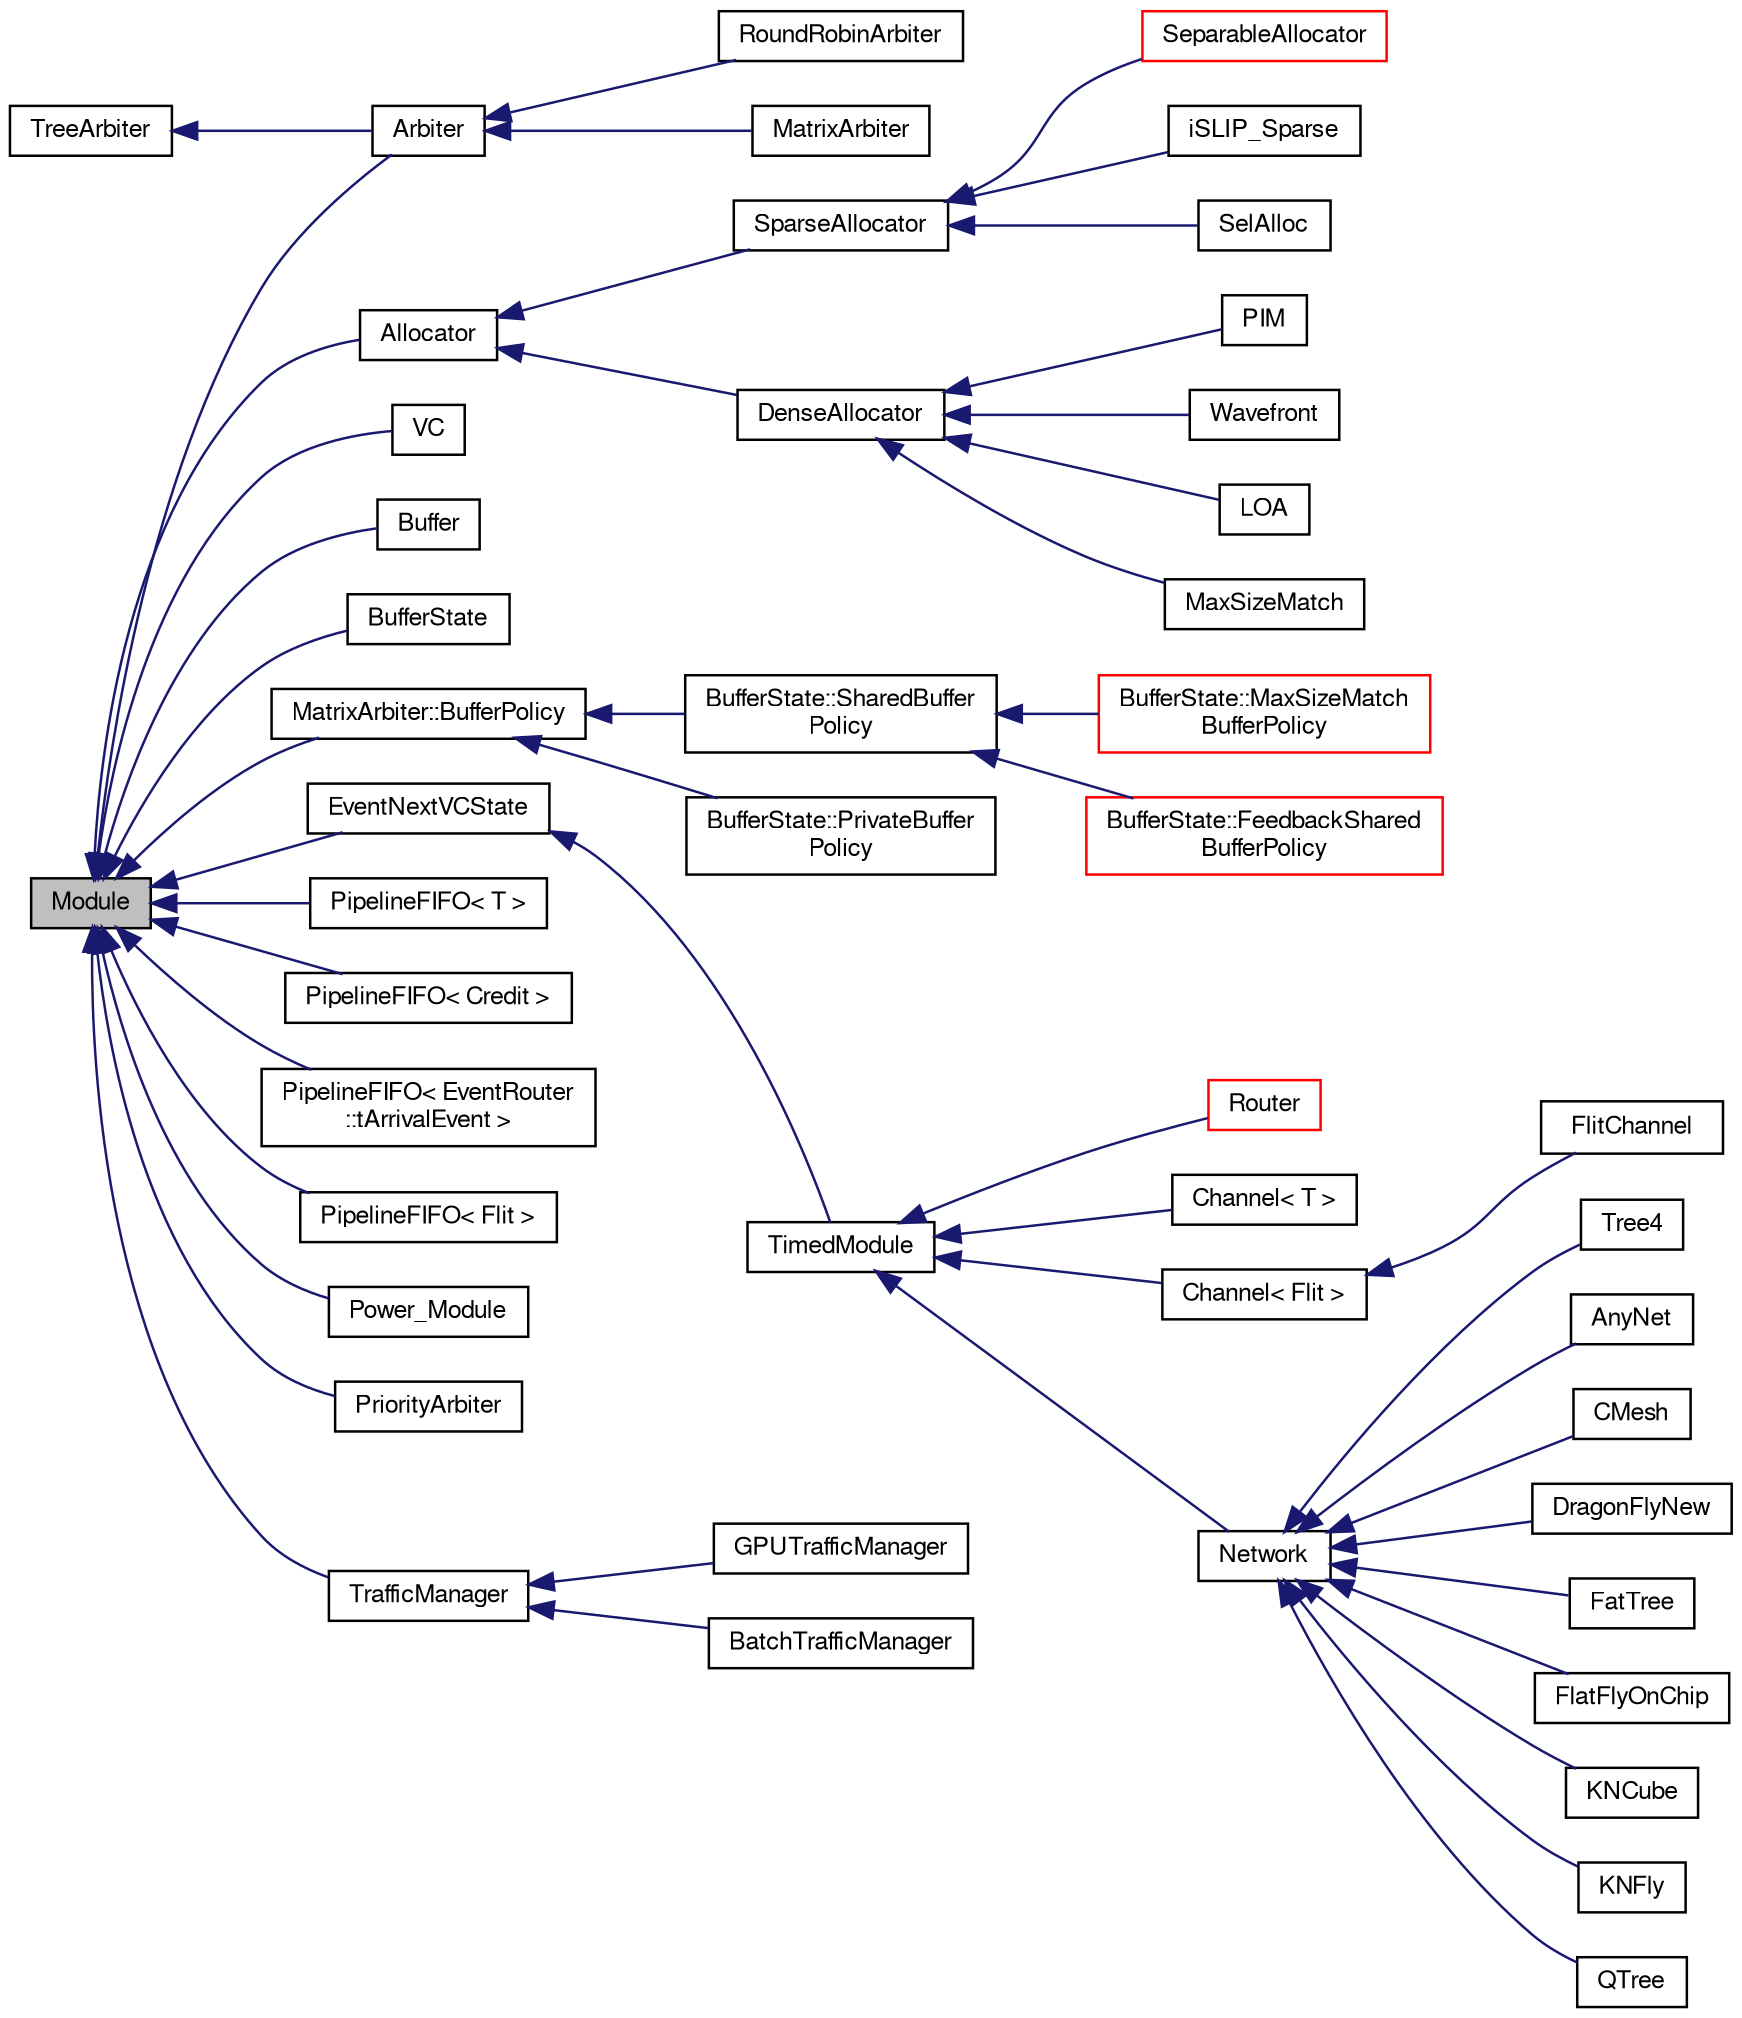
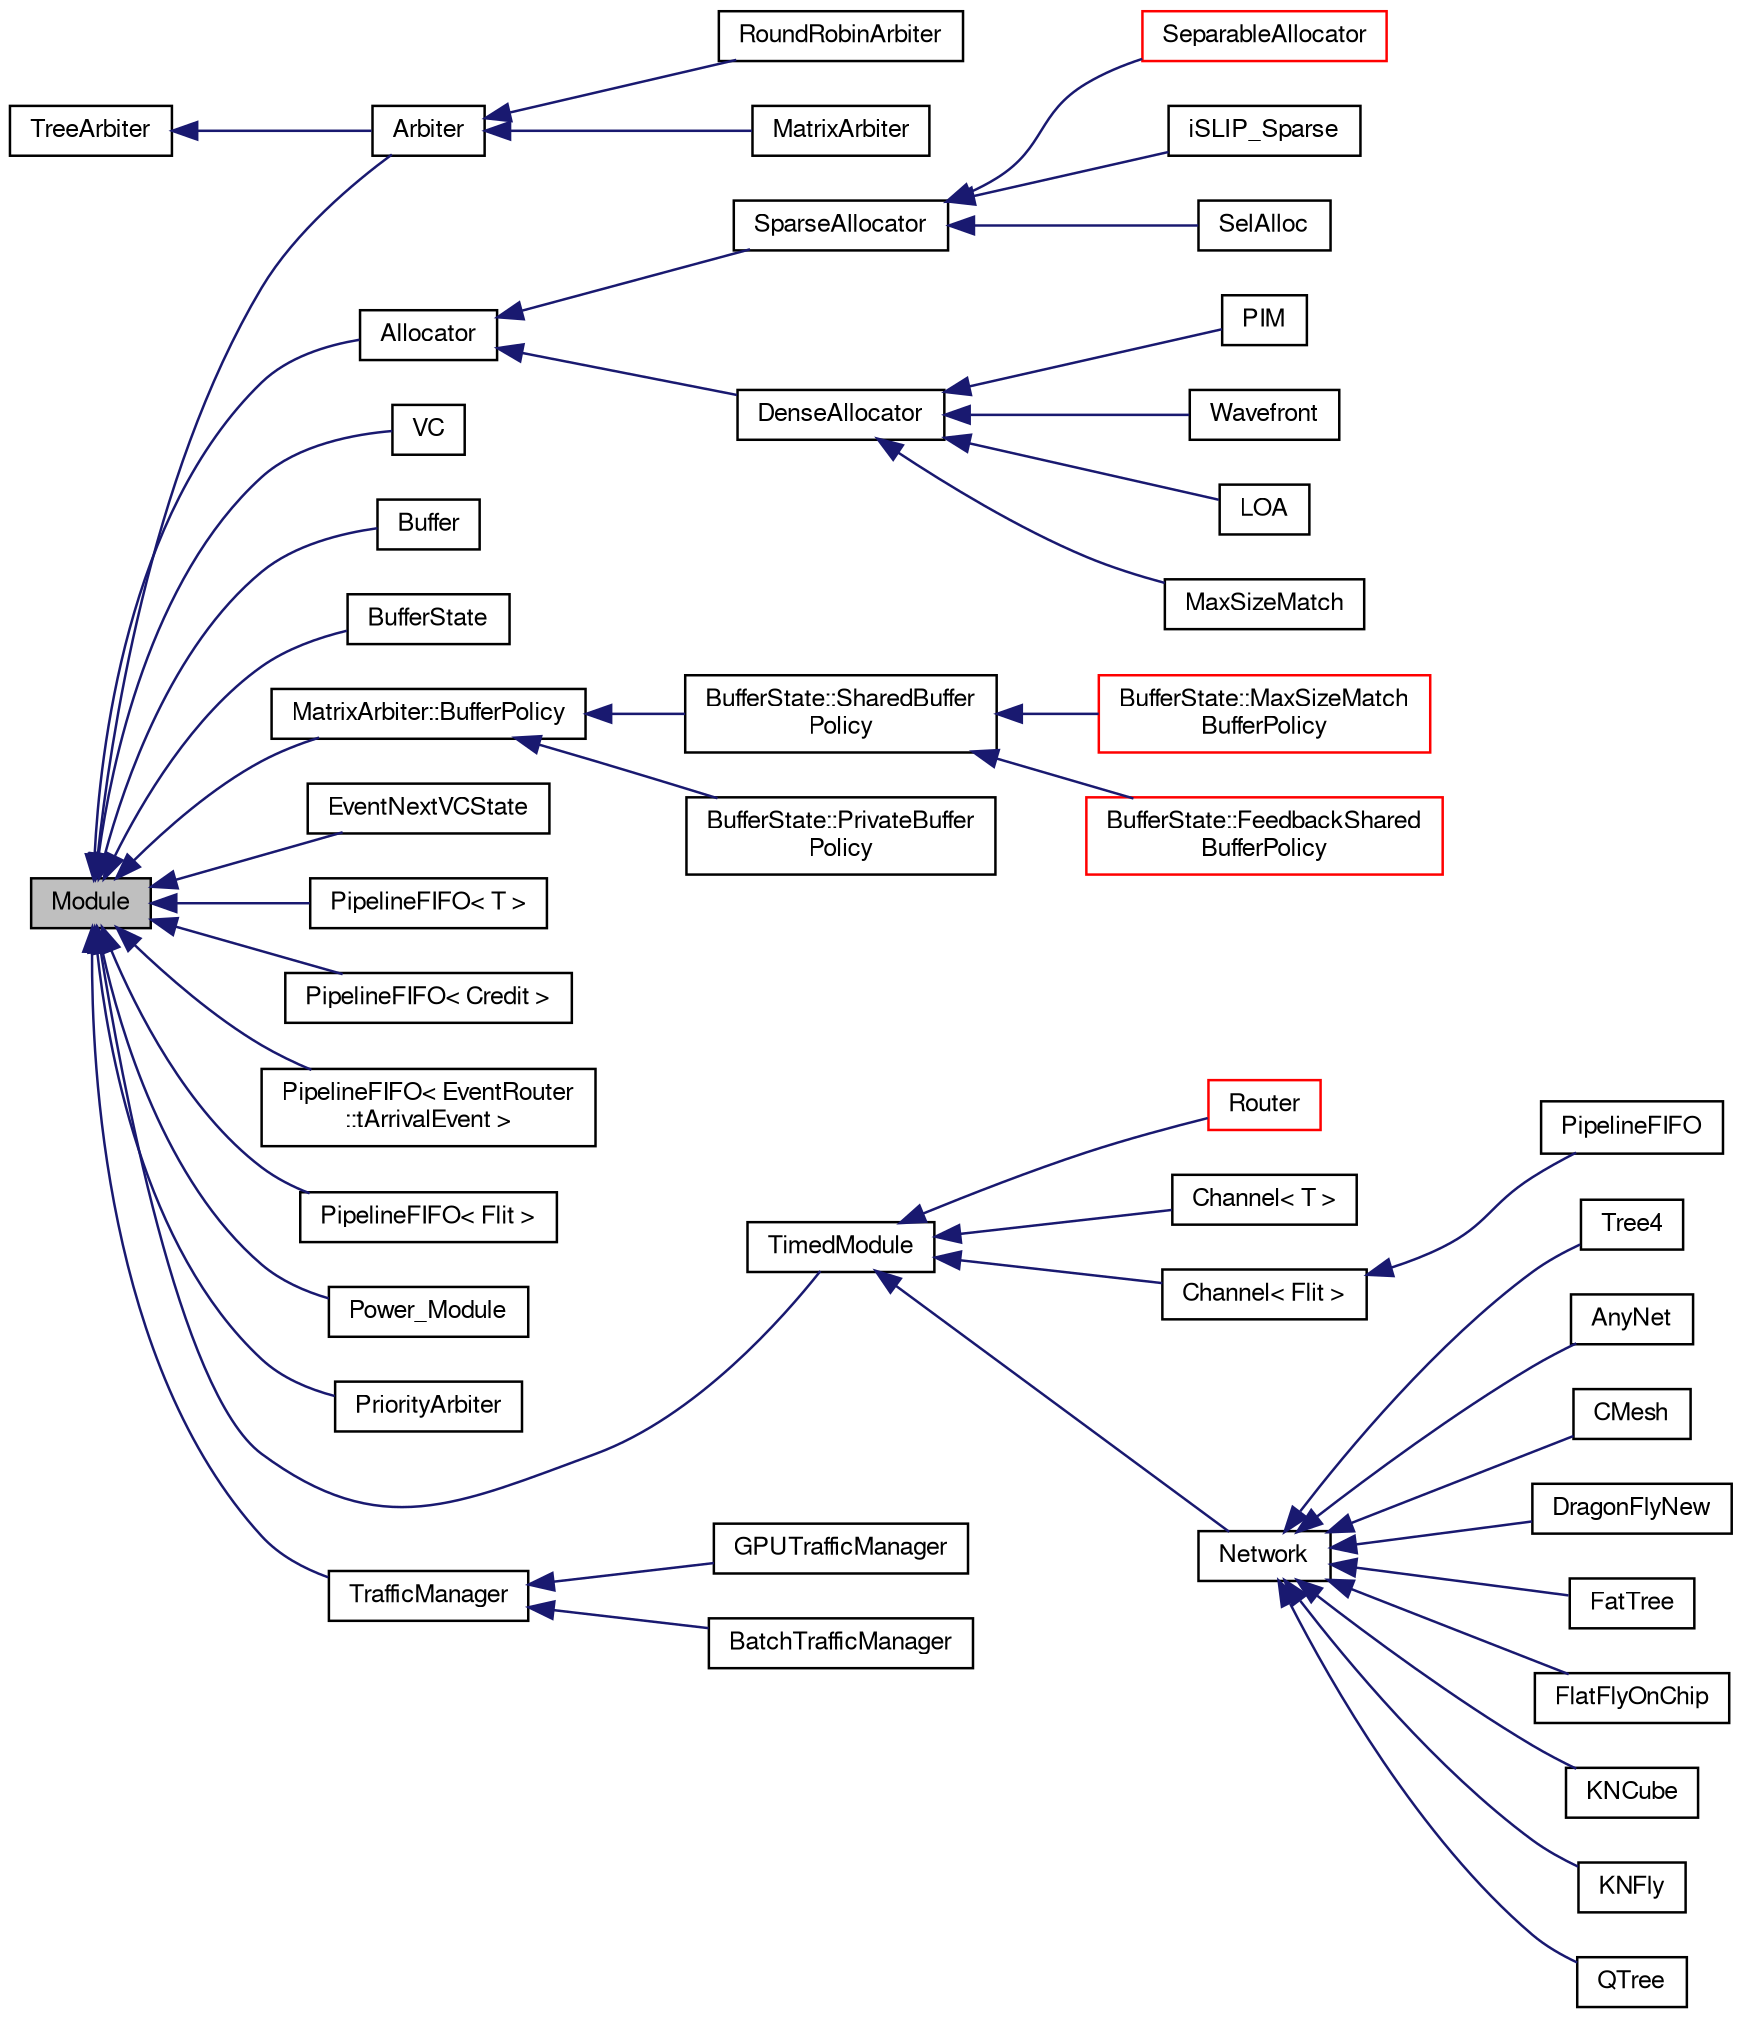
  digraph {
    rankdir=LR
    node [color=black fontname=FreeSans fontsize=10 shape=record]
    edge [color=midnightblue dir=back fontname=FreeSans fontsize=10 labelfontname=FreeSans labelfontsize=10 style=solid]
    n1 [fillcolor=grey75 fontcolor=black height=0.2 label=Module style=filled width=0.4]
    n2 [height=0.2 label=Allocator width=0.4]
    n3 [height=0.2 label=Arbiter width=0.4]
    n4 [height=0.2 label=Buffer width=0.4]
    n5 [height=0.2 label=BufferState width=0.4]
    n6 [height=0.2 label="MatrixArbiter::BufferPolicy" width=0.4]
    n7 [height=0.2 label=EventNextVCState width=0.4]
    n8 [height=0.2 label="PipelineFIFO\< T \>" width=0.4]
    n9 [height=0.2 label="PipelineFIFO\< Credit \>" width=0.4]
    n10 [height=0.2 label="PipelineFIFO\< EventRouter\l::tArrivalEvent \>" width=0.4]
    n11 [height=0.2 label="PipelineFIFO\< Flit \>" width=0.4]
    n12 [height=0.2 label=Power_Module width=0.4]
    n13 [height=0.2 label=PriorityArbiter width=0.4]
    n14 [height=0.2 label=TimedModule width=0.4]
    n15 [height=0.2 label=TrafficManager width=0.4]
    n16 [height=0.2 label=VC width=0.4]
    n17 [height=0.2 label=DenseAllocator width=0.4]
    n18 [height=0.2 label=SparseAllocator width=0.4]
    n19 [height=0.2 label=MatrixArbiter width=0.4]
    n20 [height=0.2 label=RoundRobinArbiter width=0.4]
    n21 [height=0.2 label="BufferState::PrivateBuffer\lPolicy" width=0.4]
    n22 [height=0.2 label="BufferState::SharedBuffer\lPolicy" width=0.4]
    n23 [height=0.2 label="Channel\< T \>" width=0.4]
    n24 [height=0.2 label="Channel\< Flit \>" width=0.4]
    n25 [height=0.2 label=Network width=0.4]
    n26 [color=red height=0.2 label=Router width=0.4]
    n27 [height=0.2 label=BatchTrafficManager width=0.4]
    n28 [height=0.2 label=GPUTrafficManager width=0.4]
    n29 [height=0.2 label=LOA width=0.4]
    n30 [height=0.2 label=MaxSizeMatch width=0.4]
    n31 [height=0.2 label=PIM width=0.4]
    n32 [height=0.2 label=Wavefront width=0.4]
    n33 [height=0.2 label=iSLIP_Sparse width=0.4]
    n34 [height=0.2 label=SelAlloc width=0.4]
    n35 [color=red height=0.2 label=SeparableAllocator width=0.4]
    n36 [height=0.2 label=TreeArbiter width=0.4]
    n37 [color=red height=0.2 label="BufferState::FeedbackShared\lBufferPolicy" width=0.4]
    n38 [color=red height=0.2 label="BufferState::MaxSizeMatch\lBufferPolicy" width=0.4]
-   n39 [height=0.2 label=FlitChannel width=0.4]
+   n39 [height=0.2 label=PipelineFIFO width=0.4]
    n40 [height=0.2 label=AnyNet width=0.4]
    n41 [height=0.2 label=CMesh width=0.4]
    n42 [height=0.2 label=DragonFlyNew width=0.4]
    n43 [height=0.2 label=FatTree width=0.4]
    n44 [height=0.2 label=FlatFlyOnChip width=0.4]
    n45 [height=0.2 label=KNCube width=0.4]
    n46 [height=0.2 label=KNFly width=0.4]
    n47 [height=0.2 label=QTree width=0.4]
    n48 [height=0.2 label=Tree4 width=0.4]
    n1 -> n2
    n1 -> n3
    n1 -> n4
    n1 -> n5
    n1 -> n6
    n1 -> n7
    n1 -> n8
    n1 -> n9
    n1 -> n10
    n1 -> n11
    n1 -> n12
    n1 -> n13
-   n7 -> n14
+   n1 -> n14
    n1 -> n15
    n1 -> n16
    n2 -> n17
    n2 -> n18
    n3 -> n19
    n3 -> n20
    n6 -> n21
    n6 -> n22
    n14 -> n23
    n14 -> n24
    n14 -> n25
    n14 -> n26
    n15 -> n27
    n15 -> n28
    n17 -> n29
    n17 -> n30
    n17 -> n31
    n17 -> n32
    n18 -> n33
    n18 -> n34
    n18 -> n35
    n22 -> n37
    n22 -> n38
    n24 -> n39
    n25 -> n40
    n25 -> n41
    n25 -> n42
    n25 -> n43
    n25 -> n44
    n25 -> n45
    n25 -> n46
    n25 -> n47
    n25 -> n48
    n36 -> n3
  }
